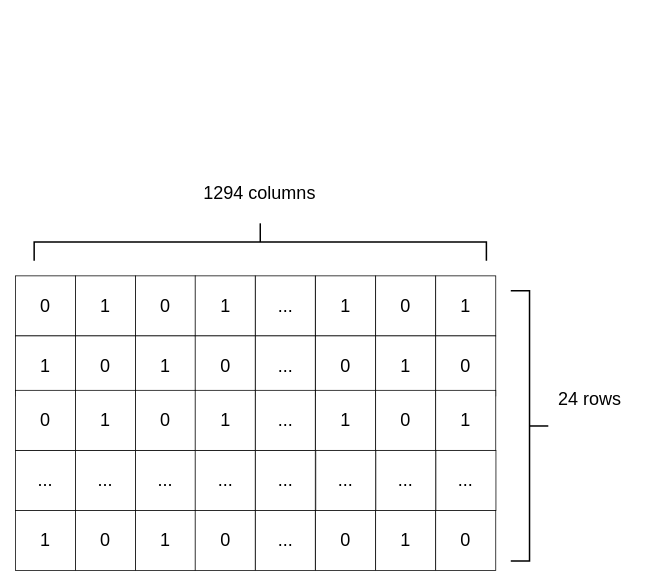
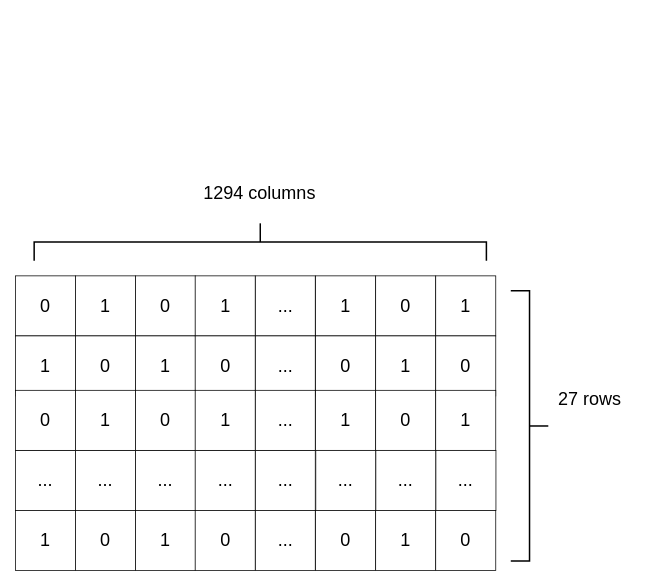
  <mxCell id="0" />
  <mxCell id="1" parent="0" />
  <mxCell id="2" value="&lt;font style=&quot;font-size: 24px;&quot;&gt;0&lt;/font&gt;" style="rounded=0;whiteSpace=wrap;html=1;" parent="1" vertex="1"><mxGeometry x="20" y="367" width="80" height="80" as="geometry" /></mxCell>
  <mxCell id="3" value="&lt;span style=&quot;font-size: 24px;&quot;&gt;1&lt;/span&gt;" style="rounded=0;whiteSpace=wrap;html=1;" parent="1" vertex="1"><mxGeometry x="100" y="367" width="80" height="80" as="geometry" /></mxCell>
  <mxCell id="4" value="&lt;span style=&quot;font-size: 24px;&quot;&gt;0&lt;/span&gt;" style="rounded=0;whiteSpace=wrap;html=1;" parent="1" vertex="1"><mxGeometry x="180" y="367" width="80" height="80" as="geometry" /></mxCell>
  <mxCell id="5" value="&lt;font style=&quot;font-size: 24px;&quot;&gt;...&lt;/font&gt;" style="rounded=0;whiteSpace=wrap;html=1;" parent="1" vertex="1"><mxGeometry x="339.52" y="367" width="80" height="80" as="geometry" /></mxCell>
  <mxCell id="6" value="&lt;span style=&quot;font-size: 24px;&quot;&gt;1&lt;/span&gt;" style="rounded=0;whiteSpace=wrap;html=1;" parent="1" vertex="1"><mxGeometry x="420" y="367" width="80" height="80" as="geometry" /></mxCell>
  <mxCell id="7" value="&lt;span style=&quot;font-size: 24px;&quot;&gt;0&lt;/span&gt;" style="rounded=0;whiteSpace=wrap;html=1;" parent="1" vertex="1"><mxGeometry x="500" y="367" width="80" height="80" as="geometry" /></mxCell>
  <mxCell id="8" value="&lt;span style=&quot;font-size: 24px;&quot;&gt;1&lt;/span&gt;" style="rounded=0;whiteSpace=wrap;html=1;" parent="1" vertex="1"><mxGeometry x="580" y="367" width="80" height="80" as="geometry" /></mxCell>
  <mxCell id="9" value="&lt;span style=&quot;font-size: 24px;&quot;&gt;1&lt;/span&gt;" style="rounded=0;whiteSpace=wrap;html=1;" parent="1" vertex="1"><mxGeometry x="20" y="447" width="80" height="80" as="geometry" /></mxCell>
  <mxCell id="10" value="&lt;span style=&quot;font-size: 24px;&quot;&gt;0&lt;/span&gt;" style="rounded=0;whiteSpace=wrap;html=1;" parent="1" vertex="1"><mxGeometry x="100" y="447" width="80" height="80" as="geometry" /></mxCell>
  <mxCell id="11" value="&lt;span style=&quot;font-size: 24px;&quot;&gt;1&lt;/span&gt;" style="rounded=0;whiteSpace=wrap;html=1;" parent="1" vertex="1"><mxGeometry x="180" y="447" width="80" height="80" as="geometry" /></mxCell>
  <mxCell id="12" value="&lt;font style=&quot;font-size: 24px;&quot;&gt;...&lt;/font&gt;" style="rounded=0;whiteSpace=wrap;html=1;" parent="1" vertex="1"><mxGeometry x="339.52" y="447" width="80" height="80" as="geometry" /></mxCell>
  <mxCell id="13" value="&lt;font style=&quot;font-size: 24px;&quot;&gt;...&lt;/font&gt;" style="rounded=0;whiteSpace=wrap;html=1;" parent="1" vertex="1"><mxGeometry x="20" y="599.49" width="80" height="80" as="geometry" /></mxCell>
  <mxCell id="14" value="&lt;font style=&quot;font-size: 24px;&quot;&gt;...&lt;/font&gt;" style="rounded=0;whiteSpace=wrap;html=1;" parent="1" vertex="1"><mxGeometry x="100" y="599.49" width="80" height="80" as="geometry" /></mxCell>
  <mxCell id="15" value="&lt;font style=&quot;font-size: 24px;&quot;&gt;...&lt;/font&gt;" style="rounded=0;whiteSpace=wrap;html=1;" parent="1" vertex="1"><mxGeometry x="180" y="599.49" width="80" height="80" as="geometry" /></mxCell>
  <mxCell id="16" value="&lt;font style=&quot;font-size: 24px;&quot;&gt;...&lt;/font&gt;" style="rounded=0;whiteSpace=wrap;html=1;" parent="1" vertex="1"><mxGeometry x="339.52" y="599.49" width="80" height="80" as="geometry" /></mxCell>
  <mxCell id="17" value="" style="strokeWidth=2;html=1;shape=mxgraph.flowchart.annotation_2;align=left;labelPosition=right;pointerEvents=1;rotation=-180;" parent="1" vertex="1"><mxGeometry x="680" y="387" width="50" height="360.02" as="geometry" /></mxCell>
- <mxCell id="18" value="&lt;font style=&quot;font-size: 24px;&quot;&gt;24 rows&lt;/font&gt;" style="text;html=1;align=center;verticalAlign=middle;resizable=0;points=[];autosize=1;strokeColor=none;fillColor=none;" parent="1" vertex="1"><mxGeometry x="730" y="512.01" width="110" height="40" as="geometry" /></mxCell>
+ <mxCell id="18" value="&lt;font style=&quot;font-size: 24px;&quot;&gt;27 rows&lt;/font&gt;" style="text;html=1;align=center;verticalAlign=middle;resizable=0;points=[];autosize=1;strokeColor=none;fillColor=none;" parent="1" vertex="1"><mxGeometry x="730" y="512.01" width="110" height="40" as="geometry" /></mxCell>
  <mxCell id="19" value="" style="strokeWidth=2;html=1;shape=mxgraph.flowchart.annotation_2;align=left;labelPosition=right;pointerEvents=1;rotation=90;" parent="1" vertex="1"><mxGeometry x="321.27" y="20.75" width="50" height="602.52" as="geometry" /></mxCell>
  <mxCell id="20" value="&lt;font style=&quot;font-size: 24px;&quot;&gt;1294 columns&lt;/font&gt;" style="text;html=1;align=center;verticalAlign=middle;resizable=0;points=[];autosize=1;strokeColor=none;fillColor=none;" parent="1" vertex="1"><mxGeometry x="259.52" y="237" width="170" height="40" as="geometry" /></mxCell>
  <mxCell id="21" value="&lt;span style=&quot;font-size: 24px;&quot;&gt;1&lt;/span&gt;" style="rounded=0;whiteSpace=wrap;html=1;" vertex="1" parent="1"><mxGeometry x="259.52" y="367" width="80" height="80" as="geometry" /></mxCell>
  <mxCell id="22" value="&lt;span style=&quot;font-size: 24px;&quot;&gt;0&lt;/span&gt;" style="rounded=0;whiteSpace=wrap;html=1;" vertex="1" parent="1"><mxGeometry x="259.52" y="447" width="80" height="80" as="geometry" /></mxCell>
  <mxCell id="23" value="&lt;font style=&quot;font-size: 24px;&quot;&gt;...&lt;/font&gt;" style="rounded=0;whiteSpace=wrap;html=1;" vertex="1" parent="1"><mxGeometry x="259.52" y="599.49" width="80" height="80" as="geometry" /></mxCell>
  <mxCell id="24" value="&lt;span style=&quot;font-size: 24px;&quot;&gt;0&lt;/span&gt;" style="rounded=0;whiteSpace=wrap;html=1;" vertex="1" parent="1"><mxGeometry x="420" y="447" width="80" height="80" as="geometry" /></mxCell>
  <mxCell id="25" value="&lt;span style=&quot;font-size: 24px;&quot;&gt;1&lt;/span&gt;" style="rounded=0;whiteSpace=wrap;html=1;" vertex="1" parent="1"><mxGeometry x="500" y="447" width="80" height="80" as="geometry" /></mxCell>
  <mxCell id="26" value="&lt;span style=&quot;font-size: 24px;&quot;&gt;0&lt;/span&gt;" style="rounded=0;whiteSpace=wrap;html=1;" vertex="1" parent="1"><mxGeometry x="580" y="447" width="80" height="80" as="geometry" /></mxCell>
  <mxCell id="27" value="&lt;font style=&quot;font-size: 24px;&quot;&gt;0&lt;/font&gt;" style="rounded=0;whiteSpace=wrap;html=1;" vertex="1" parent="1"><mxGeometry x="20" y="519.49" width="80" height="80" as="geometry" /></mxCell>
  <mxCell id="28" value="&lt;span style=&quot;font-size: 24px;&quot;&gt;1&lt;/span&gt;" style="rounded=0;whiteSpace=wrap;html=1;" vertex="1" parent="1"><mxGeometry x="100" y="519.49" width="80" height="80" as="geometry" /></mxCell>
  <mxCell id="29" value="&lt;span style=&quot;font-size: 24px;&quot;&gt;0&lt;/span&gt;" style="rounded=0;whiteSpace=wrap;html=1;" vertex="1" parent="1"><mxGeometry x="180" y="519.49" width="80" height="80" as="geometry" /></mxCell>
  <mxCell id="30" value="&lt;font style=&quot;font-size: 24px;&quot;&gt;...&lt;/font&gt;" style="rounded=0;whiteSpace=wrap;html=1;" vertex="1" parent="1"><mxGeometry x="339.52" y="519.49" width="80" height="80" as="geometry" /></mxCell>
  <mxCell id="31" value="&lt;span style=&quot;font-size: 24px;&quot;&gt;1&lt;/span&gt;" style="rounded=0;whiteSpace=wrap;html=1;" vertex="1" parent="1"><mxGeometry x="420" y="519.49" width="80" height="80" as="geometry" /></mxCell>
  <mxCell id="32" value="&lt;span style=&quot;font-size: 24px;&quot;&gt;0&lt;/span&gt;" style="rounded=0;whiteSpace=wrap;html=1;" vertex="1" parent="1"><mxGeometry x="500" y="519.49" width="80" height="80" as="geometry" /></mxCell>
  <mxCell id="33" value="&lt;span style=&quot;font-size: 24px;&quot;&gt;1&lt;/span&gt;" style="rounded=0;whiteSpace=wrap;html=1;" vertex="1" parent="1"><mxGeometry x="580" y="519.49" width="80" height="80" as="geometry" /></mxCell>
  <mxCell id="34" value="&lt;span style=&quot;font-size: 24px;&quot;&gt;1&lt;/span&gt;" style="rounded=0;whiteSpace=wrap;html=1;" vertex="1" parent="1"><mxGeometry x="259.52" y="519.49" width="80" height="80" as="geometry" /></mxCell>
  <mxCell id="35" value="&lt;font style=&quot;font-size: 24px;&quot;&gt;...&lt;/font&gt;" style="rounded=0;whiteSpace=wrap;html=1;" vertex="1" parent="1"><mxGeometry x="420.24" y="599.49" width="80" height="80" as="geometry" /></mxCell>
  <mxCell id="36" value="&lt;font style=&quot;font-size: 24px;&quot;&gt;...&lt;/font&gt;" style="rounded=0;whiteSpace=wrap;html=1;" vertex="1" parent="1"><mxGeometry x="500.24" y="599.49" width="80" height="80" as="geometry" /></mxCell>
  <mxCell id="37" value="&lt;font style=&quot;font-size: 24px;&quot;&gt;...&lt;/font&gt;" style="rounded=0;whiteSpace=wrap;html=1;" vertex="1" parent="1"><mxGeometry x="580.24" y="599.49" width="80" height="80" as="geometry" /></mxCell>
  <mxCell id="38" value="&lt;font style=&quot;font-size: 24px;&quot;&gt;1&lt;/font&gt;" style="rounded=0;whiteSpace=wrap;html=1;" vertex="1" parent="1"><mxGeometry x="20" y="679.49" width="80" height="80" as="geometry" /></mxCell>
  <mxCell id="39" value="&lt;span style=&quot;font-size: 24px;&quot;&gt;0&lt;/span&gt;" style="rounded=0;whiteSpace=wrap;html=1;" vertex="1" parent="1"><mxGeometry x="100" y="679.49" width="80" height="80" as="geometry" /></mxCell>
  <mxCell id="40" value="&lt;span style=&quot;font-size: 24px;&quot;&gt;1&lt;/span&gt;" style="rounded=0;whiteSpace=wrap;html=1;" vertex="1" parent="1"><mxGeometry x="180" y="679.49" width="80" height="80" as="geometry" /></mxCell>
  <mxCell id="41" value="&lt;font style=&quot;font-size: 24px;&quot;&gt;...&lt;/font&gt;" style="rounded=0;whiteSpace=wrap;html=1;" vertex="1" parent="1"><mxGeometry x="339.52" y="679.49" width="80" height="80" as="geometry" /></mxCell>
  <mxCell id="42" value="&lt;span style=&quot;font-size: 24px;&quot;&gt;0&lt;/span&gt;" style="rounded=0;whiteSpace=wrap;html=1;" vertex="1" parent="1"><mxGeometry x="420" y="679.49" width="80" height="80" as="geometry" /></mxCell>
  <mxCell id="43" value="&lt;span style=&quot;font-size: 24px;&quot;&gt;1&lt;/span&gt;" style="rounded=0;whiteSpace=wrap;html=1;" vertex="1" parent="1"><mxGeometry x="500" y="679.49" width="80" height="80" as="geometry" /></mxCell>
  <mxCell id="44" value="&lt;span style=&quot;font-size: 24px;&quot;&gt;0&lt;/span&gt;" style="rounded=0;whiteSpace=wrap;html=1;" vertex="1" parent="1"><mxGeometry x="580" y="679.49" width="80" height="80" as="geometry" /></mxCell>
  <mxCell id="45" value="&lt;span style=&quot;font-size: 24px;&quot;&gt;0&lt;/span&gt;" style="rounded=0;whiteSpace=wrap;html=1;" vertex="1" parent="1"><mxGeometry x="259.52" y="679.49" width="80" height="80" as="geometry" /></mxCell>
